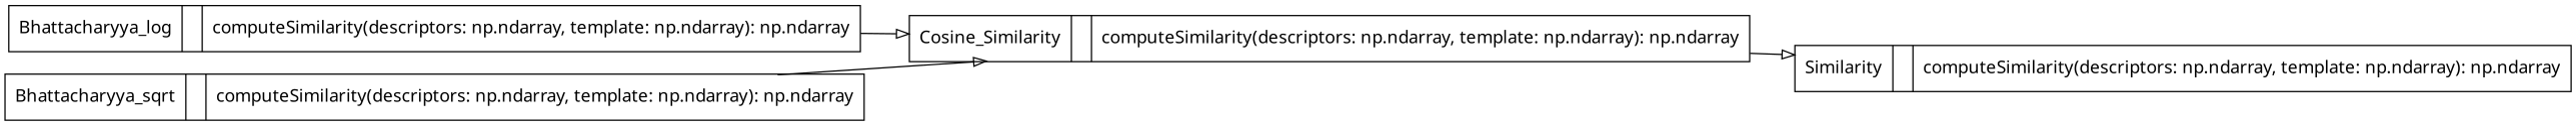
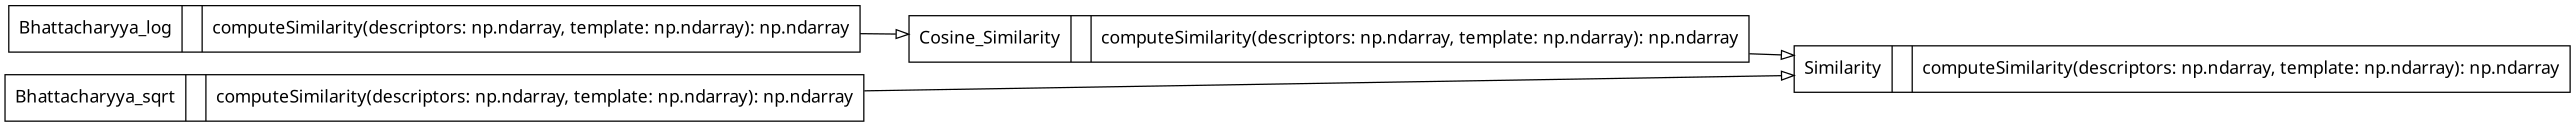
  digraph {
    fontname="Noto Sans"
    rankdir=LR
    node [color=black fontcolor=black fontname="Noto Sans" shape=record style=solid]
    edge [arrowhead=empty arrowtail=none fontname="Noto Sans"]
    n1 [label="{Bhattacharyya_log|\l|computeSimilarity(descriptors: np.ndarray, template: np.ndarray): np.ndarray\l}"]
    n2 [label="{Cosine_Similarity|\l|computeSimilarity(descriptors: np.ndarray, template: np.ndarray): np.ndarray\l}"]
    n3 [label="{Similarity|\l|computeSimilarity(descriptors: np.ndarray, template: np.ndarray): np.ndarray\l}"]
    n4 [label="{Bhattacharyya_sqrt|\l|computeSimilarity(descriptors: np.ndarray, template: np.ndarray): np.ndarray\l}"]
    n1 -> n2
    n2 -> n3
-   n4 -> n2
+   n4 -> n3
  }
